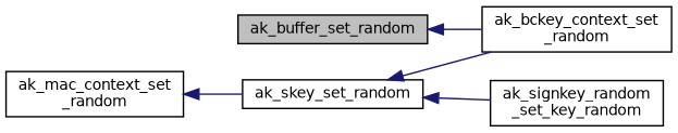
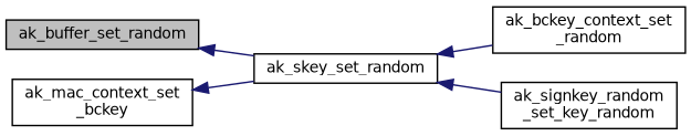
  digraph {
    rankdir=LR
    node [color=black fillcolor=white fontname=Helvetica fontsize=10 shape=record style=filled]
    edge [color=midnightblue dir=back fontname=Helvetica fontsize=10 labelfontname=Helvetica labelfontsize=10 style=solid]
    n1 [fillcolor=grey75 fontcolor=black height=0.2 label=ak_buffer_set_random width=0.4]
    n2 [height=0.2 label=ak_skey_set_random width=0.4]
    n3 [height=0.2 label="ak_bckey_context_set\l_random" width=0.4]
    n4 [height=0.2 label="ak_signkey_random\l_set_key_random" width=0.4]
-   n5 [height=0.2 label="ak_mac_context_set\l_random" width=0.4]
-   n1 -> n3
+   n5 [height=0.2 label="ak_mac_context_set\l_bckey" width=0.4]
+   n1 -> n2
    n2 -> n3
    n2 -> n4
    n5 -> n2
  }
